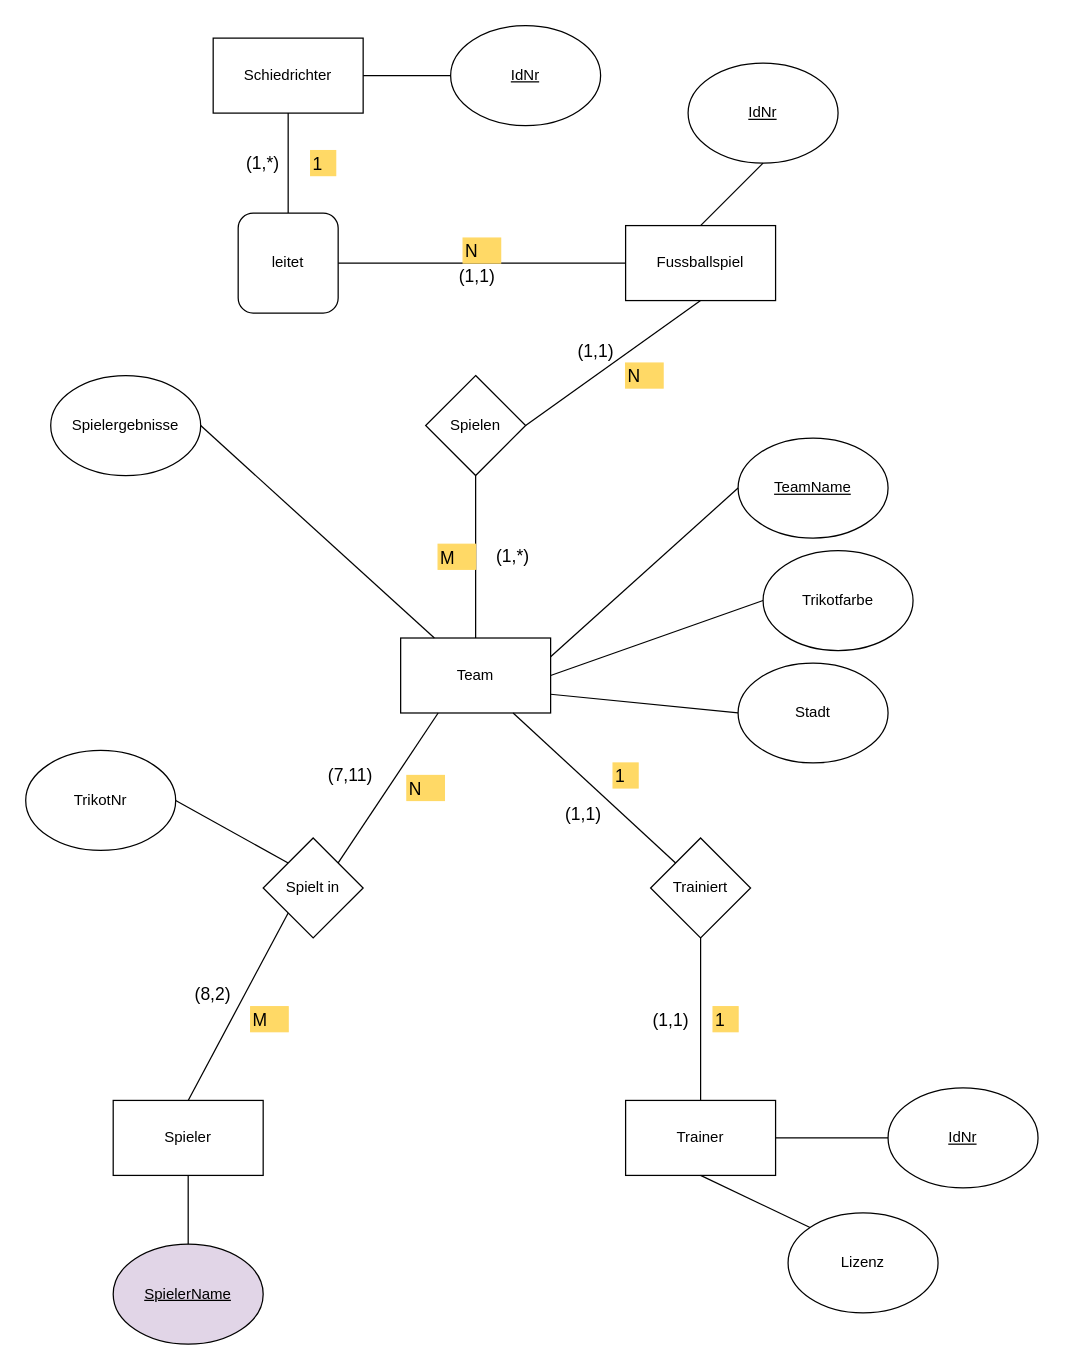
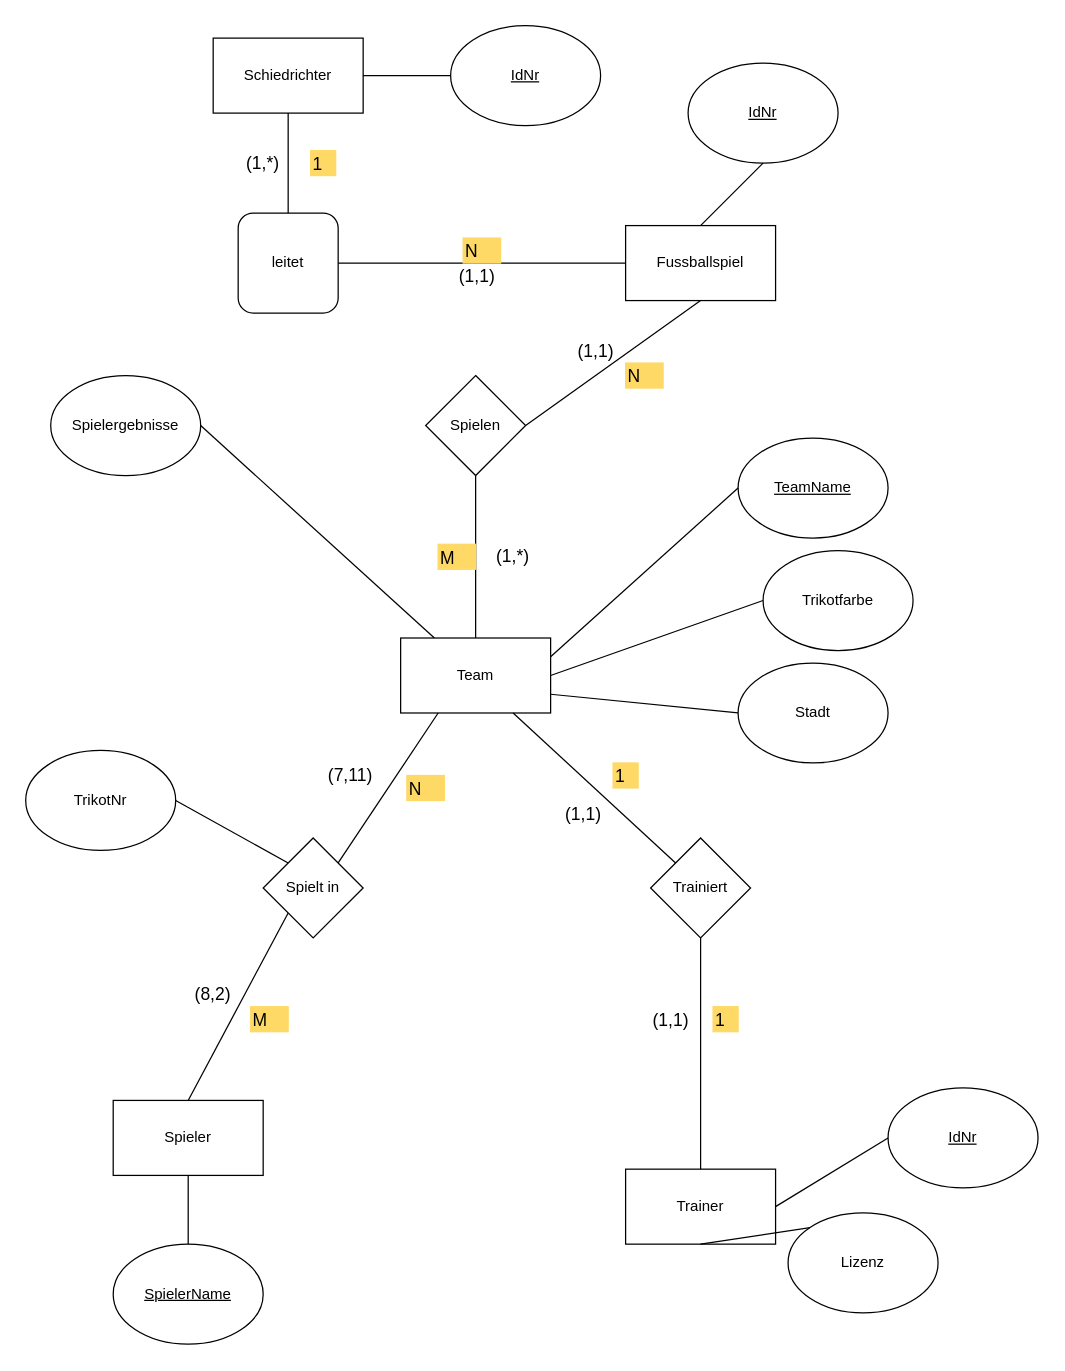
  <mxCell id="0" />
  <mxCell id="1" parent="0" />
  <mxCell id="2" value="Schiedrichter" style="rounded=0;whiteSpace=wrap;html=1;" vertex="1" parent="1"><mxGeometry x="170" y="30" width="120" height="60" as="geometry" /></mxCell>
  <mxCell id="3" value="Team" style="rounded=0;whiteSpace=wrap;html=1;" vertex="1" parent="1"><mxGeometry x="320" y="510" width="120" height="60" as="geometry" /></mxCell>
  <mxCell id="4" value="Spieler" style="rounded=0;whiteSpace=wrap;html=1;" vertex="1" parent="1"><mxGeometry x="90" y="880" width="120" height="60" as="geometry" /></mxCell>
- <mxCell id="5" value="Trainer" style="rounded=0;whiteSpace=wrap;html=1;" vertex="1" parent="1"><mxGeometry x="500" y="880" width="120" height="60" as="geometry" /></mxCell>
+ <mxCell id="5" value="Trainer" style="rounded=0;whiteSpace=wrap;html=1;" vertex="1" parent="1"><mxGeometry x="500" y="935" width="120" height="60" as="geometry" /></mxCell>
  <mxCell id="6" value="leitet" style="whiteSpace=wrap;html=1;rounded=1;" vertex="1" parent="1"><mxGeometry x="190" y="170" width="80" height="80" as="geometry" /></mxCell>
  <mxCell id="7" value="Spielt in" style="rhombus;whiteSpace=wrap;html=1;" vertex="1" parent="1"><mxGeometry x="210" y="670" width="80" height="80" as="geometry" /></mxCell>
  <mxCell id="8" value="Trainiert" style="rhombus;whiteSpace=wrap;html=1;" vertex="1" parent="1"><mxGeometry x="520" y="670" width="80" height="80" as="geometry" /></mxCell>
  <mxCell id="9" value="Spielen" style="rhombus;whiteSpace=wrap;html=1;" vertex="1" parent="1"><mxGeometry x="340" y="300" width="80" height="80" as="geometry" /></mxCell>
  <mxCell id="10" value="Fussballspiel" style="rounded=0;whiteSpace=wrap;html=1;" vertex="1" parent="1"><mxGeometry x="500" y="180" width="120" height="60" as="geometry" /></mxCell>
  <mxCell id="11" value="&lt;u&gt;IdNr&lt;/u&gt;" style="ellipse;whiteSpace=wrap;html=1;" vertex="1" parent="1"><mxGeometry x="360" y="20" width="120" height="80" as="geometry" /></mxCell>
  <mxCell id="12" value="&lt;u&gt;TeamName&lt;/u&gt;" style="ellipse;whiteSpace=wrap;html=1;" vertex="1" parent="1"><mxGeometry x="590" y="350" width="120" height="80" as="geometry" /></mxCell>
  <mxCell id="13" value="&lt;u&gt;IdNr&lt;/u&gt;" style="ellipse;whiteSpace=wrap;html=1;" vertex="1" parent="1"><mxGeometry x="550" y="50" width="120" height="80" as="geometry" /></mxCell>
  <mxCell id="14" value="Spielergebnisse" style="ellipse;whiteSpace=wrap;html=1;" vertex="1" parent="1"><mxGeometry x="40" y="300" width="120" height="80" as="geometry" /></mxCell>
  <mxCell id="15" value="Stadt&lt;br&gt;" style="ellipse;whiteSpace=wrap;html=1;" vertex="1" parent="1"><mxGeometry x="590" y="530" width="120" height="80" as="geometry" /></mxCell>
  <mxCell id="16" value="Trikotfarbe" style="ellipse;whiteSpace=wrap;html=1;" vertex="1" parent="1"><mxGeometry x="610" y="440" width="120" height="80" as="geometry" /></mxCell>
- <mxCell id="17" value="&lt;u&gt;SpielerName&lt;/u&gt;" style="ellipse;whiteSpace=wrap;html=1;fillColor=#e1d5e7;" vertex="1" parent="1"><mxGeometry x="90" y="995" width="120" height="80" as="geometry" /></mxCell>
+ <mxCell id="17" value="&lt;u&gt;SpielerName&lt;/u&gt;" style="ellipse;whiteSpace=wrap;html=1;" vertex="1" parent="1"><mxGeometry x="90" y="995" width="120" height="80" as="geometry" /></mxCell>
  <mxCell id="18" value="&lt;u&gt;IdNr&lt;/u&gt;" style="ellipse;whiteSpace=wrap;html=1;" vertex="1" parent="1"><mxGeometry x="710" y="870" width="120" height="80" as="geometry" /></mxCell>
  <mxCell id="19" value="TrikotNr&lt;br&gt;" style="ellipse;whiteSpace=wrap;html=1;" vertex="1" parent="1"><mxGeometry x="20" y="600" width="120" height="80" as="geometry" /></mxCell>
  <mxCell id="20" value="Lizenz&lt;br&gt;" style="ellipse;whiteSpace=wrap;html=1;" vertex="1" parent="1"><mxGeometry x="630" y="970" width="120" height="80" as="geometry" /></mxCell>
  <mxCell id="21" value="" style="endArrow=none;html=1;entryX=0;entryY=0;entryDx=0;entryDy=0;exitX=0.5;exitY=1;exitDx=0;exitDy=0;" edge="1" parent="1" source="5" target="20"><mxGeometry width="50" height="50" relative="1" as="geometry"><mxPoint x="370" y="820" as="sourcePoint" /><mxPoint x="420" y="690" as="targetPoint" /></mxGeometry></mxCell>
  <mxCell id="22" value="" style="endArrow=none;html=1;entryX=0.5;entryY=1;entryDx=0;entryDy=0;exitX=1;exitY=0.5;exitDx=0;exitDy=0;" edge="1" parent="1" source="9" target="10"><mxGeometry width="50" height="50" relative="1" as="geometry"><mxPoint x="215" y="550" as="sourcePoint" /><mxPoint x="265" y="420" as="targetPoint" /></mxGeometry></mxCell>
  <mxCell id="23" value="" style="endArrow=none;html=1;exitX=1;exitY=0.5;exitDx=0;exitDy=0;" edge="1" parent="1" source="14" target="3"><mxGeometry width="50" height="50" relative="1" as="geometry"><mxPoint x="225" y="560" as="sourcePoint" /><mxPoint x="275" y="430" as="targetPoint" /></mxGeometry></mxCell>
  <mxCell id="24" value="" style="endArrow=none;html=1;entryX=1;entryY=0.5;entryDx=0;entryDy=0;exitX=0;exitY=0.5;exitDx=0;exitDy=0;" edge="1" parent="1" source="10" target="6"><mxGeometry width="50" height="50" relative="1" as="geometry"><mxPoint x="235" y="570" as="sourcePoint" /><mxPoint x="285" y="440" as="targetPoint" /></mxGeometry></mxCell>
  <mxCell id="25" value="" style="endArrow=none;html=1;entryX=0.5;entryY=1;entryDx=0;entryDy=0;exitX=0.5;exitY=0;exitDx=0;exitDy=0;" edge="1" parent="1" source="10" target="13"><mxGeometry width="50" height="50" relative="1" as="geometry"><mxPoint x="510" y="390" as="sourcePoint" /><mxPoint x="560" y="260" as="targetPoint" /></mxGeometry></mxCell>
  <mxCell id="26" value="" style="endArrow=none;html=1;entryX=0;entryY=0.5;entryDx=0;entryDy=0;exitX=1;exitY=0.5;exitDx=0;exitDy=0;" edge="1" parent="1" source="2" target="11"><mxGeometry width="50" height="50" relative="1" as="geometry"><mxPoint x="225" y="305" as="sourcePoint" /><mxPoint x="275" y="175" as="targetPoint" /></mxGeometry></mxCell>
  <mxCell id="27" value="" style="endArrow=none;html=1;entryX=0.5;entryY=1;entryDx=0;entryDy=0;exitX=0.5;exitY=0;exitDx=0;exitDy=0;" edge="1" parent="1" source="6" target="2"><mxGeometry width="50" height="50" relative="1" as="geometry"><mxPoint x="265" y="600" as="sourcePoint" /><mxPoint x="315" y="470" as="targetPoint" /></mxGeometry></mxCell>
  <mxCell id="28" value="" style="endArrow=none;html=1;exitX=1;exitY=0;exitDx=0;exitDy=0;entryX=0.25;entryY=1;entryDx=0;entryDy=0;" edge="1" parent="1" source="7" target="3"><mxGeometry width="50" height="50" relative="1" as="geometry"><mxPoint x="215" y="550" as="sourcePoint" /><mxPoint x="265" y="420" as="targetPoint" /></mxGeometry></mxCell>
  <mxCell id="29" value="" style="endArrow=none;html=1;exitX=0;exitY=0;exitDx=0;exitDy=0;entryX=0.75;entryY=1;entryDx=0;entryDy=0;" edge="1" parent="1" source="8" target="3"><mxGeometry width="50" height="50" relative="1" as="geometry"><mxPoint x="225" y="560" as="sourcePoint" /><mxPoint x="275" y="430" as="targetPoint" /></mxGeometry></mxCell>
  <mxCell id="30" value="" style="endArrow=none;html=1;entryX=0;entryY=0.5;entryDx=0;entryDy=0;exitX=1;exitY=0.75;exitDx=0;exitDy=0;" edge="1" parent="1" source="3" target="15"><mxGeometry width="50" height="50" relative="1" as="geometry"><mxPoint x="235" y="570" as="sourcePoint" /><mxPoint x="285" y="440" as="targetPoint" /></mxGeometry></mxCell>
  <mxCell id="31" value="" style="endArrow=none;html=1;entryX=0;entryY=0.5;entryDx=0;entryDy=0;exitX=1;exitY=0.5;exitDx=0;exitDy=0;" edge="1" parent="1" source="3" target="16"><mxGeometry width="50" height="50" relative="1" as="geometry"><mxPoint x="245" y="580" as="sourcePoint" /><mxPoint x="295" y="450" as="targetPoint" /></mxGeometry></mxCell>
  <mxCell id="32" value="" style="endArrow=none;html=1;entryX=0;entryY=0.5;entryDx=0;entryDy=0;exitX=1;exitY=0.25;exitDx=0;exitDy=0;" edge="1" parent="1" source="3" target="12"><mxGeometry width="50" height="50" relative="1" as="geometry"><mxPoint x="255" y="590" as="sourcePoint" /><mxPoint x="305" y="460" as="targetPoint" /></mxGeometry></mxCell>
  <mxCell id="33" value="" style="endArrow=none;html=1;exitX=0;exitY=0.5;exitDx=0;exitDy=0;entryX=1;entryY=0.5;entryDx=0;entryDy=0;" edge="1" parent="1" source="18" target="5"><mxGeometry width="50" height="50" relative="1" as="geometry"><mxPoint x="380" y="830" as="sourcePoint" /><mxPoint x="430" y="700" as="targetPoint" /></mxGeometry></mxCell>
  <mxCell id="34" value="" style="endArrow=none;html=1;exitX=0.5;exitY=0;exitDx=0;exitDy=0;entryX=0.5;entryY=1;entryDx=0;entryDy=0;" edge="1" parent="1" source="5" target="8"><mxGeometry width="50" height="50" relative="1" as="geometry"><mxPoint x="390" y="840" as="sourcePoint" /><mxPoint x="440" y="710" as="targetPoint" /></mxGeometry></mxCell>
  <mxCell id="35" value="" style="endArrow=none;html=1;exitX=0.5;exitY=0;exitDx=0;exitDy=0;entryX=0.5;entryY=1;entryDx=0;entryDy=0;" edge="1" parent="1" source="17" target="4"><mxGeometry width="50" height="50" relative="1" as="geometry"><mxPoint x="400" y="850" as="sourcePoint" /><mxPoint x="450" y="720" as="targetPoint" /></mxGeometry></mxCell>
  <mxCell id="36" value="" style="endArrow=none;html=1;exitX=0.5;exitY=0;exitDx=0;exitDy=0;entryX=0;entryY=1;entryDx=0;entryDy=0;" edge="1" parent="1" source="4" target="7"><mxGeometry width="50" height="50" relative="1" as="geometry"><mxPoint x="410" y="860" as="sourcePoint" /><mxPoint x="460" y="730" as="targetPoint" /></mxGeometry></mxCell>
  <mxCell id="37" value="" style="endArrow=none;html=1;entryX=0;entryY=0;entryDx=0;entryDy=0;exitX=1;exitY=0.5;exitDx=0;exitDy=0;" edge="1" parent="1" source="19" target="7"><mxGeometry width="50" height="50" relative="1" as="geometry"><mxPoint x="255" y="590" as="sourcePoint" /><mxPoint x="305" y="460" as="targetPoint" /></mxGeometry></mxCell>
  <mxCell id="38" value="" style="endArrow=none;html=1;exitX=0.5;exitY=0;exitDx=0;exitDy=0;entryX=0.5;entryY=1;entryDx=0;entryDy=0;" edge="1" parent="1" source="3" target="9"><mxGeometry width="50" height="50" relative="1" as="geometry"><mxPoint x="280" y="720" as="sourcePoint" /><mxPoint x="400" y="580" as="targetPoint" /></mxGeometry></mxCell>
  <mxCell id="39" value="&lt;font style=&quot;font-size: 14px&quot;&gt;(1,*)&lt;/font&gt;" style="text;html=1;strokeColor=none;fillColor=none;align=center;verticalAlign=middle;whiteSpace=wrap;rounded=0;" vertex="1" parent="1"><mxGeometry x="390" y="435" width="40" height="20" as="geometry" /></mxCell>
  <mxCell id="40" value="&lt;font style=&quot;font-size: 14px&quot;&gt;1&lt;/font&gt;" style="text;html=1;resizable=0;points=[];autosize=1;align=left;verticalAlign=top;spacingTop=-4;fillColor=#FFD966;strokeColor=#FFD966;" vertex="1" parent="1"><mxGeometry x="248" y="120" width="20" height="20" as="geometry" /></mxCell>
  <mxCell id="41" value="&lt;font style=&quot;font-size: 14px&quot;&gt;(1,1)&lt;/font&gt;" style="text;html=1;resizable=0;points=[];autosize=1;align=left;verticalAlign=top;spacingTop=-4;" vertex="1" parent="1"><mxGeometry x="365" y="210" width="40" height="20" as="geometry" /></mxCell>
  <mxCell id="42" value="&lt;font style=&quot;font-size: 14px&quot;&gt;N&lt;/font&gt;" style="text;html=1;resizable=0;points=[];autosize=1;align=left;verticalAlign=top;spacingTop=-4;strokeColor=#FFD966;fillColor=#FFD966;" vertex="1" parent="1"><mxGeometry x="370" y="190" width="30" height="20" as="geometry" /></mxCell>
  <mxCell id="43" value="&lt;font style=&quot;font-size: 14px&quot;&gt;N&lt;/font&gt;" style="text;html=1;resizable=0;points=[];autosize=1;align=left;verticalAlign=top;spacingTop=-4;strokeColor=#FFD966;fillColor=#FFD966;" vertex="1" parent="1"><mxGeometry x="325" y="620" width="30" height="20" as="geometry" /></mxCell>
  <mxCell id="44" value="&lt;font style=&quot;font-size: 14px&quot;&gt;N&lt;/font&gt;" style="text;html=1;resizable=0;points=[];autosize=1;align=left;verticalAlign=top;spacingTop=-4;strokeColor=#FFD966;fillColor=#FFD966;" vertex="1" parent="1"><mxGeometry x="500" y="290" width="30" height="20" as="geometry" /></mxCell>
  <mxCell id="45" value="&lt;font style=&quot;font-size: 14px&quot;&gt;M&lt;/font&gt;" style="text;html=1;resizable=0;points=[];autosize=1;align=left;verticalAlign=top;spacingTop=-4;strokeColor=#FFD966;fillColor=#FFD966;" vertex="1" parent="1"><mxGeometry x="350" y="435" width="30" height="20" as="geometry" /></mxCell>
  <mxCell id="46" value="&lt;font style=&quot;font-size: 14px&quot;&gt;M&lt;/font&gt;" style="text;html=1;resizable=0;points=[];autosize=1;align=left;verticalAlign=top;spacingTop=-4;strokeColor=#FFD966;fillColor=#FFD966;" vertex="1" parent="1"><mxGeometry x="200" y="805" width="30" height="20" as="geometry" /></mxCell>
  <mxCell id="47" value="&lt;font style=&quot;font-size: 14px&quot;&gt;(1,1)&lt;/font&gt;" style="text;html=1;resizable=0;points=[];autosize=1;align=left;verticalAlign=top;spacingTop=-4;" vertex="1" parent="1"><mxGeometry x="460" y="270" width="40" height="20" as="geometry" /></mxCell>
  <mxCell id="48" value="&lt;font style=&quot;font-size: 14px&quot;&gt;(1,1)&lt;/font&gt;" style="text;html=1;resizable=0;points=[];autosize=1;align=left;verticalAlign=top;spacingTop=-4;" vertex="1" parent="1"><mxGeometry x="520" y="805" width="40" height="20" as="geometry" /></mxCell>
  <mxCell id="49" value="&lt;font style=&quot;font-size: 14px&quot;&gt;(1,*)&lt;/font&gt;" style="text;html=1;strokeColor=none;fillColor=none;align=center;verticalAlign=middle;whiteSpace=wrap;rounded=0;" vertex="1" parent="1"><mxGeometry x="190" y="120" width="40" height="20" as="geometry" /></mxCell>
  <mxCell id="50" value="&lt;font style=&quot;font-size: 14px&quot;&gt;(8,2)&lt;/font&gt;" style="text;html=1;strokeColor=none;fillColor=none;align=center;verticalAlign=middle;whiteSpace=wrap;rounded=0;" vertex="1" parent="1"><mxGeometry x="150" y="785" width="40" height="20" as="geometry" /></mxCell>
  <mxCell id="51" value="&lt;font style=&quot;font-size: 14px&quot;&gt;(7,11)&lt;/font&gt;" style="text;html=1;strokeColor=none;fillColor=none;align=center;verticalAlign=middle;whiteSpace=wrap;rounded=0;" vertex="1" parent="1"><mxGeometry x="260" y="610" width="40" height="20" as="geometry" /></mxCell>
  <mxCell id="52" value="&lt;font style=&quot;font-size: 14px&quot;&gt;1&lt;/font&gt;" style="text;html=1;resizable=0;points=[];autosize=1;align=left;verticalAlign=top;spacingTop=-4;strokeColor=#FFD966;fillColor=#FFD966;" vertex="1" parent="1"><mxGeometry x="490" y="610" width="20" height="20" as="geometry" /></mxCell>
  <mxCell id="53" value="&lt;font style=&quot;font-size: 14px&quot;&gt;1&lt;/font&gt;" style="text;html=1;resizable=0;points=[];autosize=1;align=left;verticalAlign=top;spacingTop=-4;strokeColor=#FFD966;fillColor=#FFD966;" vertex="1" parent="1"><mxGeometry x="570" y="805" width="20" height="20" as="geometry" /></mxCell>
  <mxCell id="54" value="&lt;font style=&quot;font-size: 14px&quot;&gt;(1,1)&lt;/font&gt;" style="text;html=1;resizable=0;points=[];autosize=1;align=left;verticalAlign=top;spacingTop=-4;" vertex="1" parent="1"><mxGeometry x="450" y="640" width="40" height="20" as="geometry" /></mxCell>
